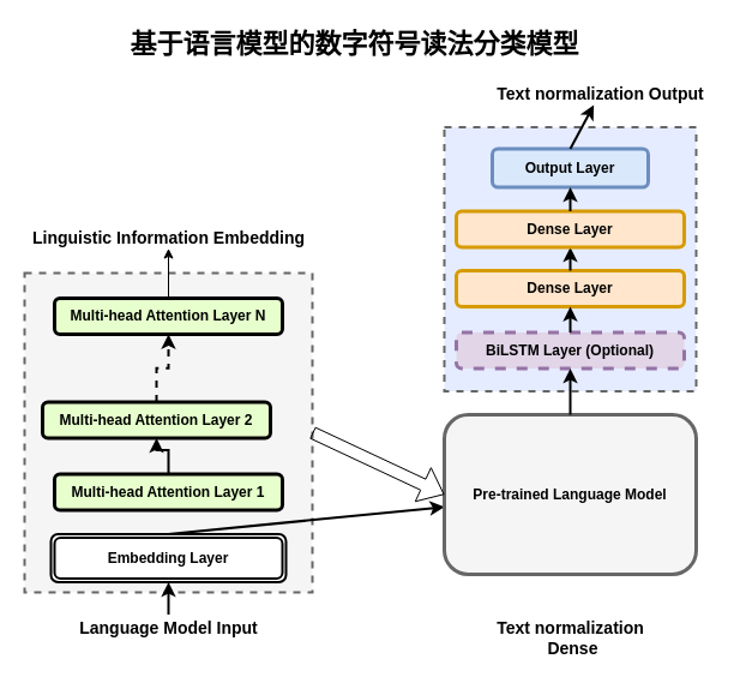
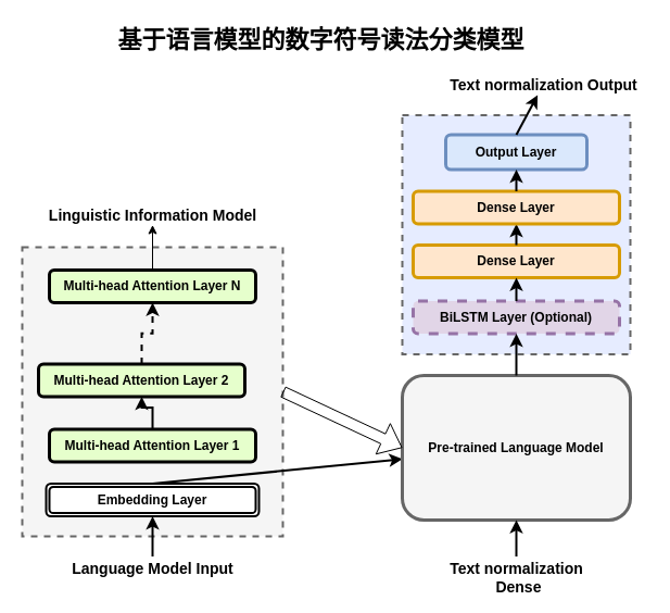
  <mxCell id="0" />
  <mxCell id="1" parent="0" />
  <mxCell id="2" value="" style="rounded=0;whiteSpace=wrap;html=1;strokeColor=#666666;strokeWidth=2;fillColor=#f5f5f5;dashed=1;fontColor=#333333;" parent="1" vertex="1"><mxGeometry x="20" y="227" width="240" height="266" as="geometry" /></mxCell>
  <mxCell id="3" value="" style="rounded=0;whiteSpace=wrap;html=1;strokeColor=#666666;strokeWidth=2;fillColor=#E6ECFF;dashed=1;fontColor=#333333;" parent="1" vertex="1"><mxGeometry x="370" y="105.5" width="210" height="220" as="geometry" /></mxCell>
  <mxCell id="4" value="&lt;b&gt;Multi-head Attention Layer 1&lt;/b&gt;" style="rounded=1;whiteSpace=wrap;html=1;fillColor=#E6ffcc;strokeColor=#000000;strokeWidth=3;" parent="1" vertex="1"><mxGeometry x="45" y="394.5" width="190" height="30" as="geometry" /></mxCell>
  <mxCell id="5" value="&lt;b&gt;Multi-head Attention Layer N&lt;/b&gt;" style="rounded=1;whiteSpace=wrap;html=1;fillColor=#E6ffcc;strokeColor=#000000;strokeWidth=3;" parent="1" vertex="1"><mxGeometry x="45" y="248" width="190" height="30" as="geometry" /></mxCell>
  <mxCell id="6" value="" style="edgeStyle=orthogonalEdgeStyle;rounded=0;orthogonalLoop=1;jettySize=auto;html=1;dashed=1;strokeWidth=2;" parent="1" source="7" target="5" edge="1"><mxGeometry relative="1" as="geometry"><mxPoint x="140" y="294.5" as="sourcePoint" /></mxGeometry></mxCell>
  <mxCell id="7" value="&lt;b&gt;Multi-head Attention Layer 2&lt;/b&gt;" style="rounded=1;whiteSpace=wrap;html=1;fillColor=#E6ffcc;strokeColor=#000000;strokeWidth=3;" parent="1" vertex="1"><mxGeometry x="35" y="334.5" width="190" height="30" as="geometry" /></mxCell>
  <mxCell id="8" style="edgeStyle=orthogonalEdgeStyle;rounded=0;orthogonalLoop=1;jettySize=auto;html=1;entryX=0.5;entryY=1;entryDx=0;entryDy=0;strokeWidth=2;" parent="1" source="4" target="7" edge="1"><mxGeometry relative="1" as="geometry" /></mxCell>
  <mxCell id="9" value="&lt;b&gt;BiLSTM Layer (Optional)&lt;/b&gt;" style="rounded=1;whiteSpace=wrap;html=1;fillColor=#e1d5e7;strokeColor=#9673a6;strokeWidth=3;dashed=1;" parent="1" vertex="1"><mxGeometry x="380" y="276.5" width="190" height="30" as="geometry" /></mxCell>
  <mxCell id="10" value="&lt;b&gt;Dense Layer&lt;/b&gt;" style="rounded=1;whiteSpace=wrap;html=1;fillColor=#ffe6cc;strokeWidth=3;strokeColor=#d79b00;" parent="1" vertex="1"><mxGeometry x="380" y="225" width="190" height="30" as="geometry" /></mxCell>
  <mxCell id="11" style="edgeStyle=orthogonalEdgeStyle;rounded=0;orthogonalLoop=1;jettySize=auto;html=1;entryX=0.5;entryY=1;entryDx=0;entryDy=0;strokeWidth=2;exitX=0.5;exitY=0;exitDx=0;exitDy=0;" parent="1" source="9" target="10" edge="1"><mxGeometry relative="1" as="geometry"><mxPoint x="471" y="509" as="sourcePoint" /><mxPoint x="471" y="489" as="targetPoint" /></mxGeometry></mxCell>
  <mxCell id="12" style="edgeStyle=orthogonalEdgeStyle;rounded=0;orthogonalLoop=1;jettySize=auto;html=1;entryX=0.5;entryY=1;entryDx=0;entryDy=0;strokeWidth=2;exitX=0.5;exitY=0;exitDx=0;exitDy=0;" parent="1" source="10" target="23" edge="1"><mxGeometry relative="1" as="geometry"><mxPoint x="471.5" y="145" as="sourcePoint" /><mxPoint x="461.5" y="165" as="targetPoint" /></mxGeometry></mxCell>
  <mxCell id="13" value="&lt;b&gt;Output Layer&lt;/b&gt;" style="rounded=1;whiteSpace=wrap;html=1;fillColor=#dae8fc;strokeColor=#6c8ebf;strokeWidth=3;" parent="1" vertex="1"><mxGeometry x="410" y="123.5" width="130" height="32" as="geometry" /></mxCell>
- <mxCell id="14" value="&lt;b&gt;Embedding Layer&lt;/b&gt;" style="shape=ext;double=1;rounded=1;whiteSpace=wrap;html=1;strokeWidth=2;" parent="1" vertex="1"><mxGeometry x="42" y="444.5" width="196" height="40" as="geometry" /></mxCell>
+ <mxCell id="14" value="&lt;b&gt;Embedding Layer&lt;/b&gt;" style="shape=ext;double=1;rounded=1;whiteSpace=wrap;html=1;strokeWidth=2;" parent="1" vertex="1"><mxGeometry x="42" y="444.5" width="196" height="30" as="geometry" /></mxCell>
  <mxCell id="15" value="" style="endArrow=classic;html=1;strokeWidth=2;exitX=0.5;exitY=0;exitDx=0;exitDy=0;" parent="1" source="14" target="22" edge="1"><mxGeometry width="50" height="50" relative="1" as="geometry"><mxPoint x="-312" y="561.5" as="sourcePoint" /><mxPoint x="-262" y="511.5" as="targetPoint" /></mxGeometry></mxCell>
  <mxCell id="16" value="" style="endArrow=classic;html=1;strokeWidth=2;entryX=0.5;entryY=1;entryDx=0;entryDy=0;" parent="1" source="17" target="14" edge="1"><mxGeometry width="50" height="50" relative="1" as="geometry"><mxPoint x="142" y="501.5" as="sourcePoint" /><mxPoint x="-272" y="511.5" as="targetPoint" /></mxGeometry></mxCell>
  <mxCell id="17" value="&lt;b&gt;&lt;font style=&quot;font-size: 14px&quot;&gt;Language Model Input&lt;/font&gt;&lt;/b&gt;" style="text;html=1;resizable=0;points=[];autosize=1;align=center;verticalAlign=top;spacingTop=-4;" parent="1" vertex="1"><mxGeometry x="60" y="511.5" width="160" height="20" as="geometry" /></mxCell>
  <mxCell id="18" value="&lt;b style=&quot;font-size: 14px&quot;&gt;Text normalization&lt;/b&gt;&lt;b&gt;&lt;font style=&quot;font-size: 14px&quot;&gt;&amp;nbsp;Output&lt;/font&gt;&lt;/b&gt;" style="text;html=1;resizable=0;points=[];autosize=1;align=center;verticalAlign=top;spacingTop=-4;" parent="1" vertex="1"><mxGeometry x="405" y="67" width="190" height="20" as="geometry" /></mxCell>
  <mxCell id="19" value="" style="endArrow=classic;html=1;strokeWidth=2;exitX=0.5;exitY=0;exitDx=0;exitDy=0;" parent="1" source="13" target="18" edge="1"><mxGeometry width="50" height="50" relative="1" as="geometry"><mxPoint x="278.5" y="135" as="sourcePoint" /><mxPoint x="381" y="73" as="targetPoint" /></mxGeometry></mxCell>
  <mxCell id="20" value="" style="endArrow=classic;html=1;exitX=0.5;exitY=0;exitDx=0;exitDy=0;" parent="1" source="5" target="21" edge="1"><mxGeometry width="50" height="50" relative="1" as="geometry"><mxPoint x="-113" y="609" as="sourcePoint" /><mxPoint x="142" y="179" as="targetPoint" /></mxGeometry></mxCell>
- <mxCell id="21" value="&lt;span style=&quot;font-size: 14px&quot;&gt;&lt;b&gt;Linguistic Information Embedding&lt;/b&gt;&lt;/span&gt;" style="text;html=1;resizable=0;points=[];autosize=1;align=center;verticalAlign=top;spacingTop=-4;" parent="1" vertex="1"><mxGeometry x="20" y="186.5" width="240" height="20" as="geometry" /></mxCell>
+ <mxCell id="21" value="&lt;span style=&quot;font-size: 14px&quot;&gt;&lt;b&gt;Linguistic Information Model&lt;/b&gt;&lt;/span&gt;" style="text;html=1;resizable=0;points=[];autosize=1;align=center;verticalAlign=top;spacingTop=-4;" parent="1" vertex="1"><mxGeometry x="20" y="186.5" width="240" height="20" as="geometry" /></mxCell>
  <mxCell id="22" value="&lt;b&gt;Pre-trained Language Model&lt;/b&gt;" style="rounded=1;whiteSpace=wrap;html=1;fillColor=#F5F5F5;strokeColor=#666666;strokeWidth=3;" parent="1" vertex="1"><mxGeometry x="370" y="345" width="210" height="133" as="geometry" /></mxCell>
  <mxCell id="23" value="&lt;b&gt;Dense Layer&lt;/b&gt;" style="rounded=1;whiteSpace=wrap;html=1;fillColor=#ffe6cc;strokeWidth=3;strokeColor=#d79b00;" parent="1" vertex="1"><mxGeometry x="380" y="175.5" width="190" height="30" as="geometry" /></mxCell>
  <mxCell id="24" style="edgeStyle=orthogonalEdgeStyle;rounded=0;orthogonalLoop=1;jettySize=auto;html=1;entryX=0.5;entryY=1;entryDx=0;entryDy=0;strokeWidth=2;exitX=0.5;exitY=0;exitDx=0;exitDy=0;" parent="1" source="23" target="13" edge="1"><mxGeometry relative="1" as="geometry"><mxPoint x="485" y="235.5" as="sourcePoint" /><mxPoint x="485" y="215.5" as="targetPoint" /></mxGeometry></mxCell>
  <mxCell id="25" value="&lt;font&gt;&lt;span style=&quot;font-size: 14px&quot;&gt;&lt;b&gt;Text normalization&lt;/b&gt;&lt;/span&gt;&lt;br&gt;&lt;span style=&quot;font-size: 14px&quot;&gt;&lt;b&gt;&amp;nbsp;Dense&lt;/b&gt;&lt;/span&gt;&lt;/font&gt;" style="text;html=1;resizable=0;points=[];autosize=1;align=center;verticalAlign=top;spacingTop=-4;" parent="1" vertex="1"><mxGeometry x="405" y="511.5" width="140" height="30" as="geometry" /></mxCell>
+ <mxCell id="26" value="" style="endArrow=classic;html=1;strokeWidth=2;entryX=0.5;entryY=1;entryDx=0;entryDy=0;" parent="1" source="25" target="22" edge="1"><mxGeometry width="50" height="50" relative="1" as="geometry"><mxPoint x="485" y="123.5" as="sourcePoint" /><mxPoint x="485" y="83" as="targetPoint" /></mxGeometry></mxCell>
  <mxCell id="27" value="" style="endArrow=classic;html=1;strokeWidth=2;entryX=0.5;entryY=1;entryDx=0;entryDy=0;exitX=0.5;exitY=0;exitDx=0;exitDy=0;" parent="1" source="22" target="9" edge="1"><mxGeometry width="50" height="50" relative="1" as="geometry"><mxPoint x="485" y="511.5" as="sourcePoint" /><mxPoint x="485" y="488" as="targetPoint" /></mxGeometry></mxCell>
  <mxCell id="28" value="" style="shape=flexArrow;endArrow=classic;html=1;entryX=0;entryY=0.5;entryDx=0;entryDy=0;exitX=1;exitY=0.5;exitDx=0;exitDy=0;" parent="1" source="2" target="22" edge="1"><mxGeometry width="50" height="50" relative="1" as="geometry"><mxPoint x="-60" y="607" as="sourcePoint" /><mxPoint x="-10" y="557" as="targetPoint" /></mxGeometry></mxCell>
  <mxCell id="29" value="&lt;b&gt;&lt;font style=&quot;font-size: 22px&quot;&gt;基于语言模型的数字符号读法分类模型&lt;/font&gt;&lt;/b&gt;" style="text;html=1;resizable=0;points=[];autosize=1;align=center;verticalAlign=top;spacingTop=-4;" parent="1" vertex="1"><mxGeometry x="100" y="20.5" width="390" height="20" as="geometry" /></mxCell>
